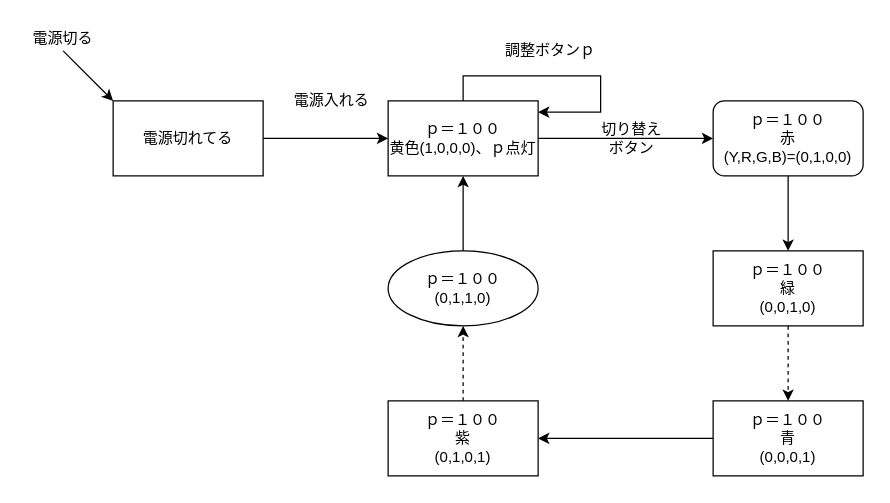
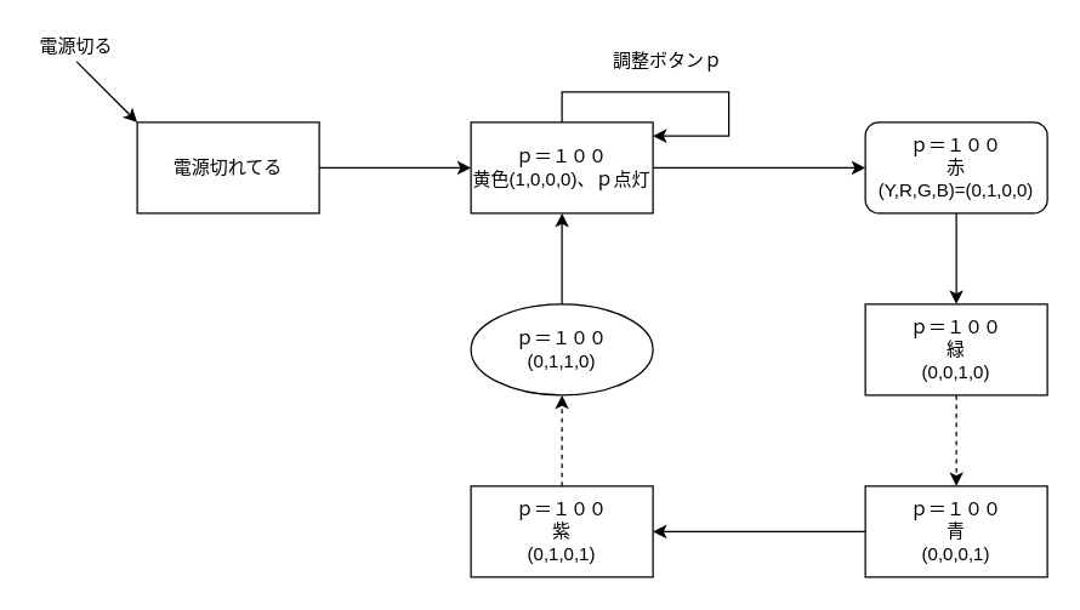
  <mxCell id="0" />
  <mxCell id="1" parent="0" />
  <mxCell id="2" style="edgeStyle=orthogonalEdgeStyle;rounded=0;orthogonalLoop=1;jettySize=auto;html=1;exitX=1;exitY=0.5;exitDx=0;exitDy=0;" parent="1" source="3" edge="1"><mxGeometry relative="1" as="geometry"><mxPoint x="310" y="110" as="targetPoint" /></mxGeometry></mxCell>
  <mxCell id="3" value="電源切れてる" style="rounded=0;whiteSpace=wrap;html=1;" parent="1" vertex="1"><mxGeometry x="90" y="80" width="120" height="60" as="geometry" /></mxCell>
  <mxCell id="4" style="edgeStyle=orthogonalEdgeStyle;rounded=0;orthogonalLoop=1;jettySize=auto;html=1;exitX=1;exitY=0.5;exitDx=0;exitDy=0;entryX=0;entryY=0.5;entryDx=0;entryDy=0;" parent="1" source="5" target="9" edge="1"><mxGeometry relative="1" as="geometry" /></mxCell>
  <mxCell id="5" value="ｐ＝１００&lt;br&gt;黄色(1,0,0,0)、ｐ点灯" style="rounded=0;whiteSpace=wrap;html=1;" parent="1" vertex="1"><mxGeometry x="310" y="80" width="120" height="60" as="geometry" /></mxCell>
- <mxCell id="6" value="電源入れる" style="text;html=1;strokeColor=none;fillColor=none;align=center;verticalAlign=middle;whiteSpace=wrap;rounded=0;" parent="1" vertex="1"><mxGeometry x="230" y="70" width="70" height="20" as="geometry" /></mxCell>
  <mxCell id="7" value="調整ボタンｐ" style="text;html=1;strokeColor=none;fillColor=none;align=center;verticalAlign=middle;whiteSpace=wrap;rounded=0;" parent="1" vertex="1"><mxGeometry x="400" y="30" width="80" height="20" as="geometry" /></mxCell>
  <mxCell id="8" style="edgeStyle=orthogonalEdgeStyle;rounded=0;orthogonalLoop=1;jettySize=auto;html=1;exitX=0.5;exitY=1;exitDx=0;exitDy=0;entryX=0.5;entryY=0;entryDx=0;entryDy=0;" parent="1" source="9" target="11" edge="1"><mxGeometry relative="1" as="geometry" /></mxCell>
  <mxCell id="9" value="ｐ＝１００&lt;br&gt;赤&lt;br&gt;(Y,R,G,B)=(0,1,0,0)" style="whiteSpace=wrap;html=1;rounded=1;" parent="1" vertex="1"><mxGeometry x="570" y="80" width="120" height="60" as="geometry" /></mxCell>
  <mxCell id="10" style="edgeStyle=orthogonalEdgeStyle;rounded=0;orthogonalLoop=1;jettySize=auto;html=1;exitX=0.5;exitY=1;exitDx=0;exitDy=0;entryX=0.5;entryY=0;entryDx=0;entryDy=0;dashed=1;" parent="1" source="11" target="13" edge="1"><mxGeometry relative="1" as="geometry" /></mxCell>
  <mxCell id="11" value="ｐ＝１００&lt;br&gt;緑&lt;br&gt;(0,0,1,0)" style="rounded=0;whiteSpace=wrap;html=1;" parent="1" vertex="1"><mxGeometry x="570" y="200" width="120" height="60" as="geometry" /></mxCell>
  <mxCell id="12" style="edgeStyle=orthogonalEdgeStyle;rounded=0;orthogonalLoop=1;jettySize=auto;html=1;exitX=0;exitY=0.5;exitDx=0;exitDy=0;entryX=1;entryY=0.5;entryDx=0;entryDy=0;" parent="1" source="13" target="17" edge="1"><mxGeometry relative="1" as="geometry" /></mxCell>
  <mxCell id="13" value="ｐ＝１００&lt;br&gt;青&lt;br&gt;(0,0,0,1)" style="rounded=0;whiteSpace=wrap;html=1;" parent="1" vertex="1"><mxGeometry x="570" y="320" width="120" height="60" as="geometry" /></mxCell>
  <mxCell id="14" style="edgeStyle=orthogonalEdgeStyle;rounded=0;orthogonalLoop=1;jettySize=auto;html=1;exitX=0.5;exitY=0;exitDx=0;exitDy=0;entryX=0.5;entryY=1;entryDx=0;entryDy=0;" parent="1" source="15" target="5" edge="1"><mxGeometry relative="1" as="geometry" /></mxCell>
  <mxCell id="15" value="ｐ＝１００&lt;br&gt;(0,1,1,0)" style="ellipse;whiteSpace=wrap;html=1;" parent="1" vertex="1"><mxGeometry x="310" y="200" width="120" height="60" as="geometry" /></mxCell>
  <mxCell id="16" style="edgeStyle=orthogonalEdgeStyle;rounded=0;orthogonalLoop=1;jettySize=auto;html=1;exitX=0.5;exitY=0;exitDx=0;exitDy=0;entryX=0.5;entryY=1;entryDx=0;entryDy=0;dashed=1;" parent="1" source="17" target="15" edge="1"><mxGeometry relative="1" as="geometry" /></mxCell>
  <mxCell id="17" value="ｐ＝１００&lt;br&gt;紫&lt;br&gt;(0,1,0,1)" style="rounded=0;whiteSpace=wrap;html=1;" parent="1" vertex="1"><mxGeometry x="310" y="320" width="120" height="60" as="geometry" /></mxCell>
  <mxCell id="18" style="edgeStyle=orthogonalEdgeStyle;rounded=0;orthogonalLoop=1;jettySize=auto;html=1;exitX=0.5;exitY=0;exitDx=0;exitDy=0;" parent="1" source="5" edge="1"><mxGeometry relative="1" as="geometry"><mxPoint x="430" y="89" as="targetPoint" /><Array as="points"><mxPoint x="370" y="60" /><mxPoint x="480" y="60" /><mxPoint x="480" y="89" /></Array></mxGeometry></mxCell>
  <mxCell id="19" value="" style="endArrow=classic;html=1;entryX=0;entryY=0;entryDx=0;entryDy=0;" parent="1" target="3" edge="1"><mxGeometry width="50" height="50" relative="1" as="geometry"><mxPoint x="50" y="40" as="sourcePoint" /><mxPoint x="80" y="30" as="targetPoint" /></mxGeometry></mxCell>
  <mxCell id="20" value="電源切る" style="text;html=1;strokeColor=none;fillColor=none;align=center;verticalAlign=middle;whiteSpace=wrap;rounded=0;" parent="1" vertex="1"><mxGeometry x="20" y="20" width="60" height="20" as="geometry" /></mxCell>
- <mxCell id="21" value="切り替えボタン" style="text;html=1;strokeColor=none;fillColor=none;align=center;verticalAlign=middle;whiteSpace=wrap;rounded=0;" parent="1" vertex="1"><mxGeometry x="480" y="100" width="50" height="20" as="geometry" /></mxCell>
